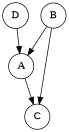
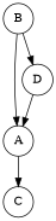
  digraph {
    splines=true
    node [shape=circle]
    A
    C
    B
    D
    A -> C
    B -> A
-   B -> C
+   B -> D
    D -> A
  }
